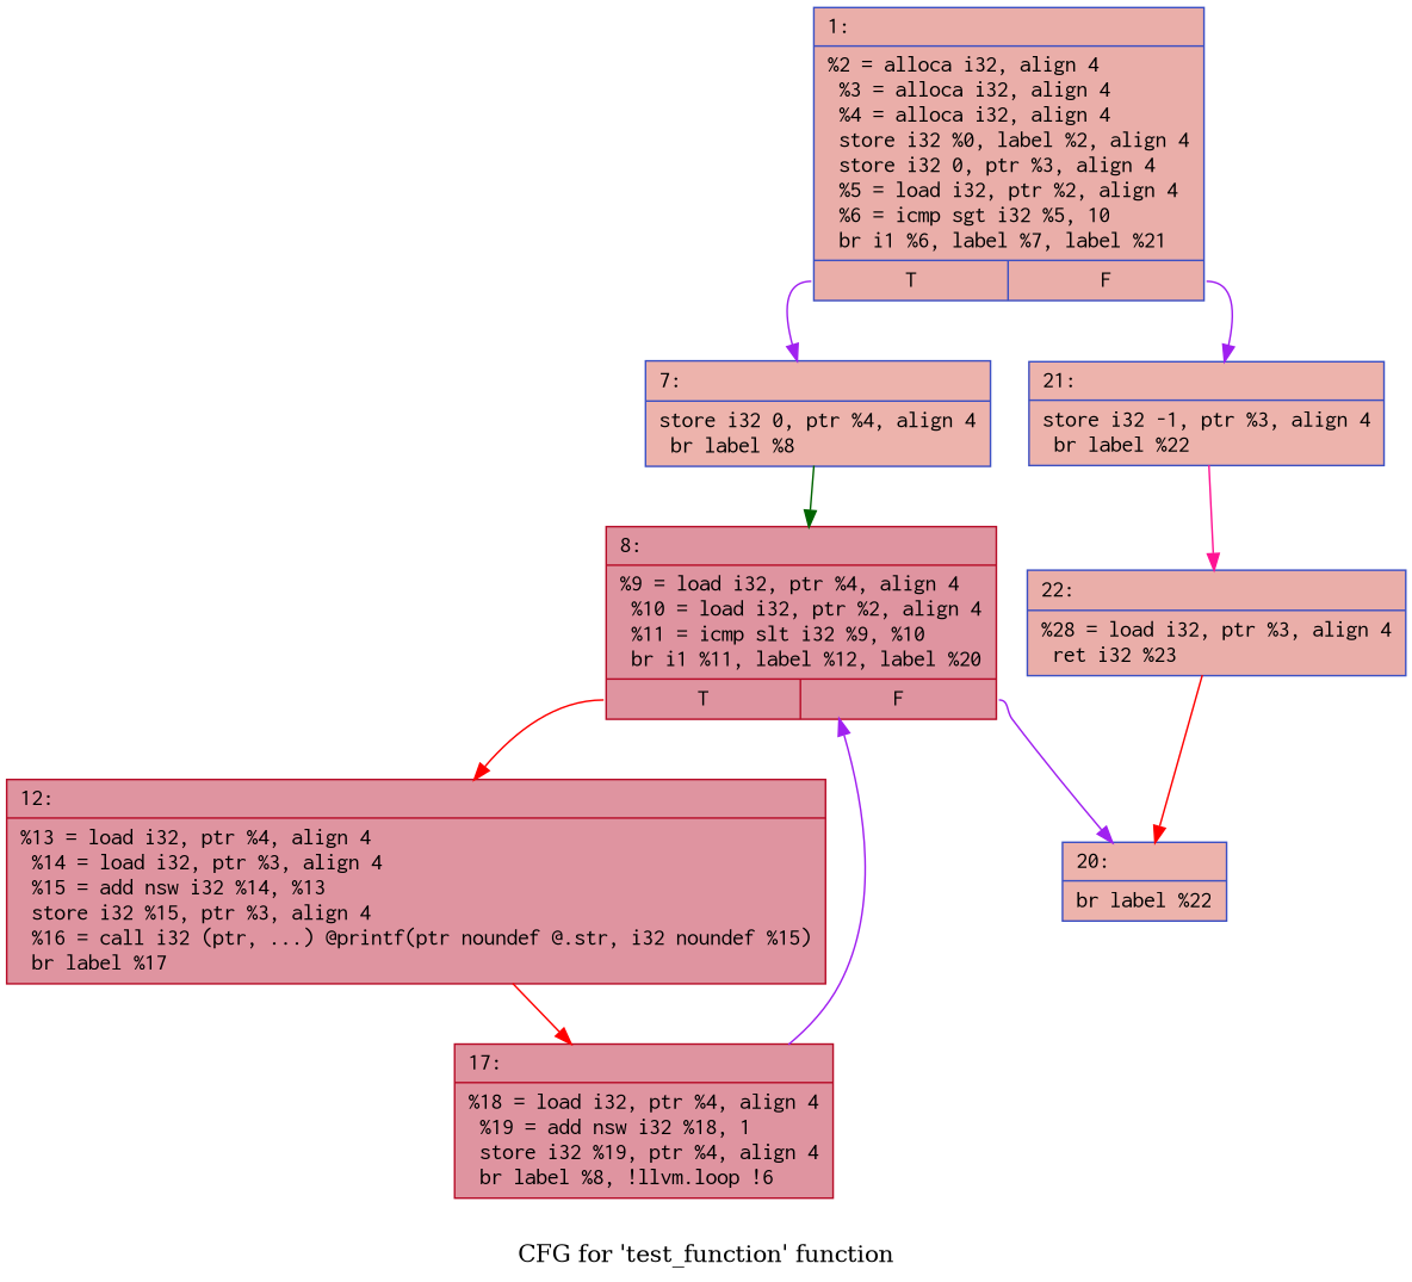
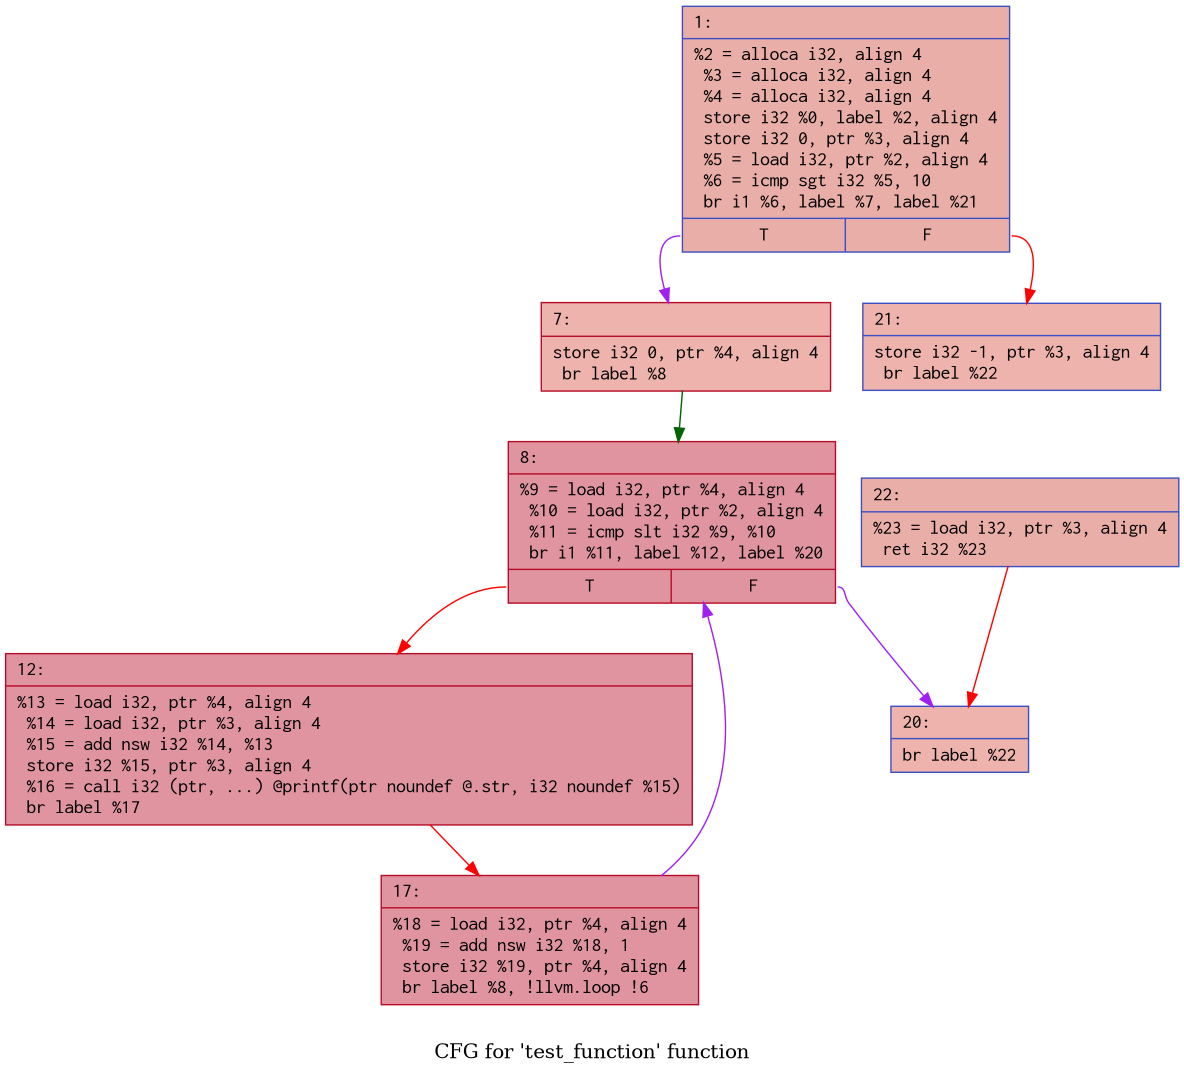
  digraph {
    label="CFG for 'test_function' function"
    node [color="#3d50c3ff" fillcolor="#d6524470" fontname=Courier shape=record style=filled]
    edge [color=red]
    n1 [fillcolor="#d0473d70" label="{1:\l|  %2 = alloca i32, align 4\l  %3 = alloca i32, align 4\l  %4 = alloca i32, align 4\l  store i32 %0, label %2, align 4\l  store i32 0, ptr %3, align 4\l  %5 = load i32, ptr %2, align 4\l  %6 = icmp sgt i32 %5, 10\l  br i1 %6, label %7, label %21\l|{<s0>T|<s1>F}}"]
-   n2 [label="{7:\l|  store i32 0, ptr %4, align 4\l  br label %8\l}"]
+   n2 [color="#b70d28ff" label="{7:\l|  store i32 0, ptr %4, align 4\l  br label %8\l}"]
    n3 [label="{21:\l|  store i32 -1, ptr %3, align 4\l  br label %22\l}"]
    n4 [color="#b70d28ff" fillcolor="#b70d2870" label="{8:\l|  %9 = load i32, ptr %4, align 4\l  %10 = load i32, ptr %2, align 4\l  %11 = icmp slt i32 %9, %10\l  br i1 %11, label %12, label %20\l|{<s0>T|<s1>F}}"]
-   n5 [fillcolor="#d0473d70" label="{22:\l|  %28 = load i32, ptr %3, align 4\l  ret i32 %23\l}"]
+   n5 [fillcolor="#d0473d70" label="{22:\l|  %23 = load i32, ptr %3, align 4\l  ret i32 %23\l}"]
    n6 [color="#b70d28ff" fillcolor="#b70d2870" label="{12:\l|  %13 = load i32, ptr %4, align 4\l  %14 = load i32, ptr %3, align 4\l  %15 = add nsw i32 %14, %13\l  store i32 %15, ptr %3, align 4\l  %16 = call i32 (ptr, ...) @printf(ptr noundef @.str, i32 noundef %15)\l  br label %17\l}"]
    n7 [label="{20:\l|  br label %22\l}"]
    n8 [color="#b70d28ff" fillcolor="#b70d2870" label="{17:\l|  %18 = load i32, ptr %4, align 4\l  %19 = add nsw i32 %18, 1\l  store i32 %19, ptr %4, align 4\l  br label %8, !llvm.loop !6\l}"]
    n1 -> n2 [color=purple tailport=s0]
-   n1 -> n3 [color=purple tailport=s1]
+   n1 -> n3 [tailport=s1]
    n2 -> n4 [color=darkgreen]
-   n3 -> n5 [color=deeppink]
    n4 -> n6 [tailport=s0]
    n4 -> n7 [color=purple tailport=s1]
    n5 -> n7
    n6 -> n8
    n8 -> n4 [color=purple]
  }
